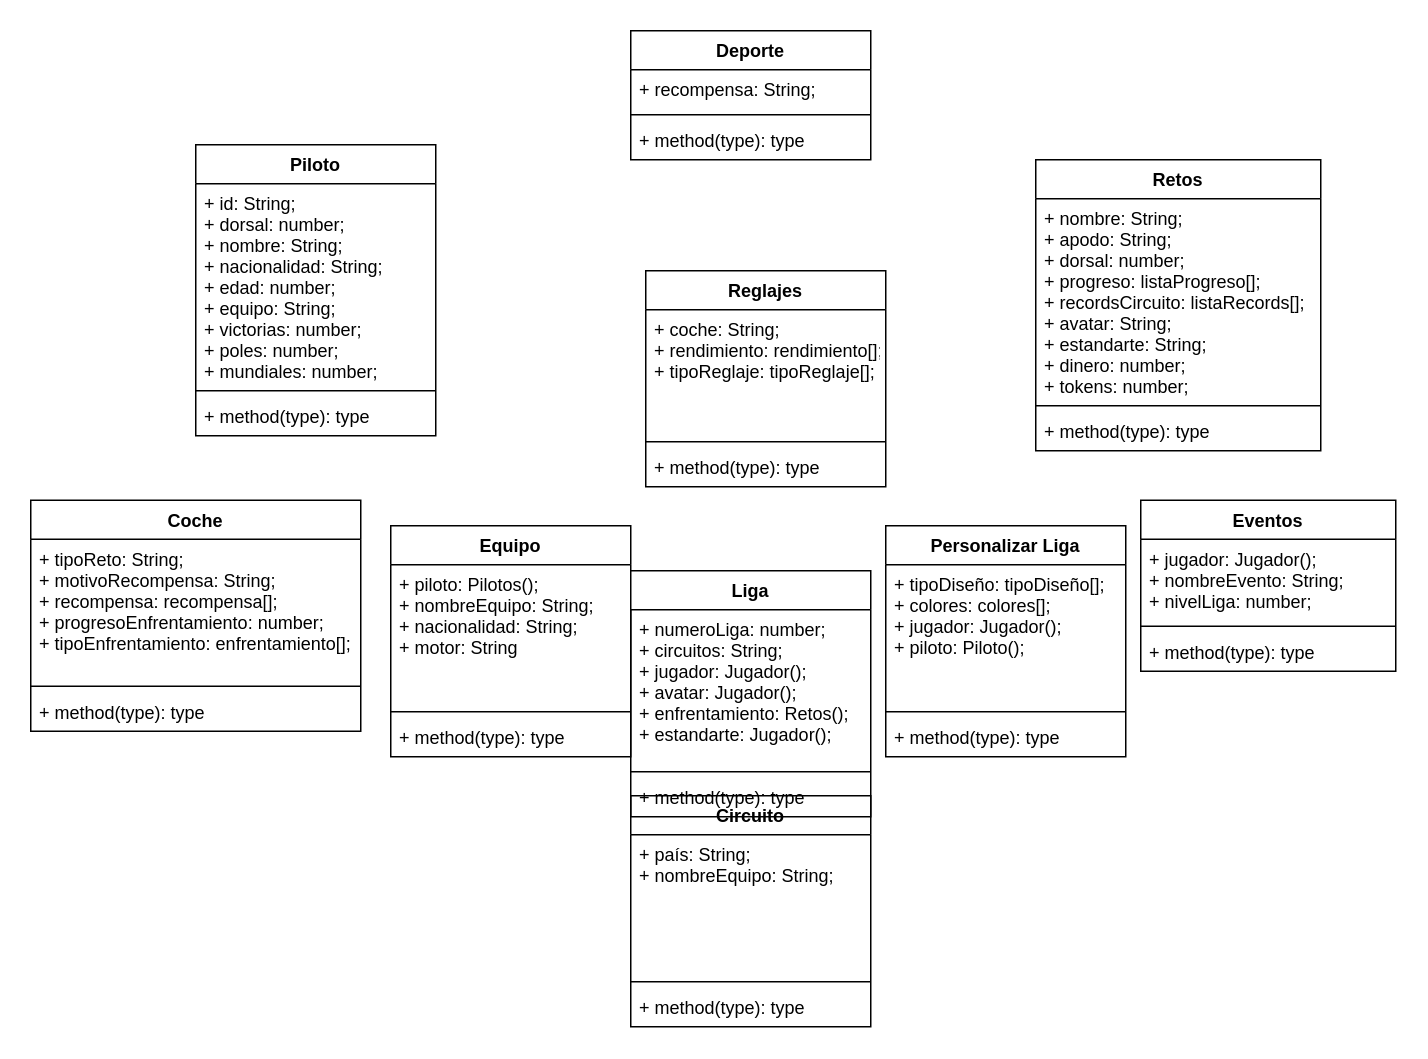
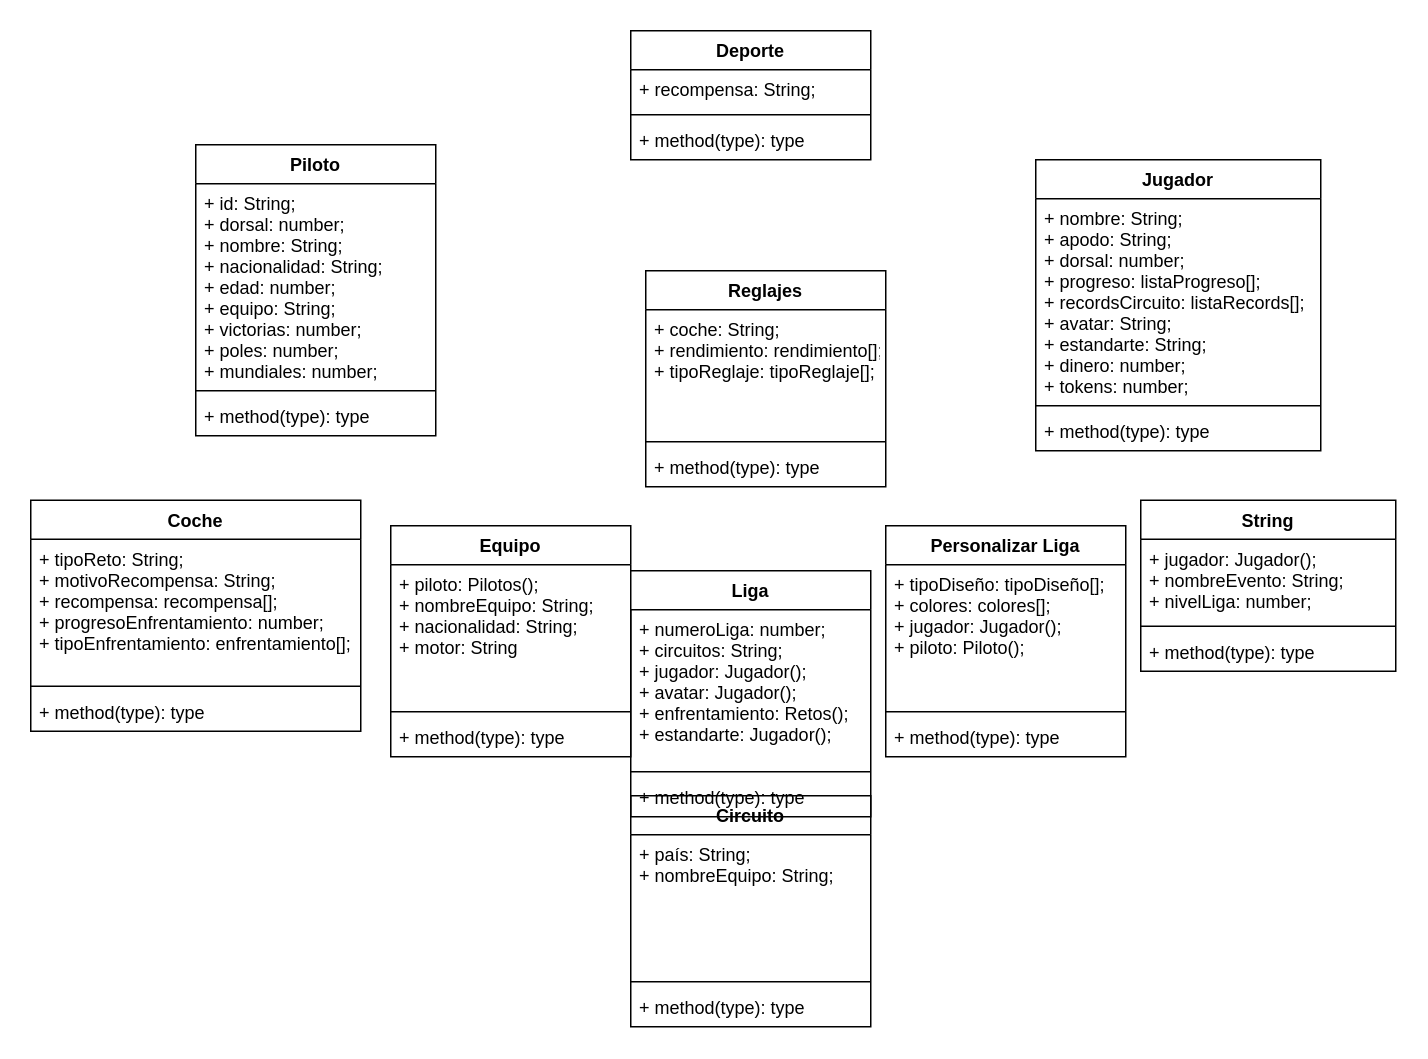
  <mxCell id="0" />
  <mxCell id="1" parent="0" />
  <mxCell id="2" value="Piloto" style="swimlane;fontStyle=1;align=center;verticalAlign=top;childLayout=stackLayout;horizontal=1;startSize=26;horizontalStack=0;resizeParent=1;resizeParentMax=0;resizeLast=0;collapsible=1;marginBottom=0;" parent="1" vertex="1"><mxGeometry x="130" y="96" width="160" height="194" as="geometry" /></mxCell>
  <mxCell id="3" value="+ id: String;&#10;+ dorsal: number;&#10;+ nombre: String;&#10;+ nacionalidad: String;&#10;+ edad: number;&#10;+ equipo: String; &#10;+ victorias: number;&#10;+ poles: number; &#10;+ mundiales: number;" style="text;strokeColor=none;fillColor=none;align=left;verticalAlign=top;spacingLeft=4;spacingRight=4;overflow=hidden;rotatable=0;points=[[0,0.5],[1,0.5]];portConstraint=eastwest;" parent="2" vertex="1"><mxGeometry y="26" width="160" height="134" as="geometry" /></mxCell>
  <mxCell id="4" value="" style="line;strokeWidth=1;fillColor=none;align=left;verticalAlign=middle;spacingTop=-1;spacingLeft=3;spacingRight=3;rotatable=0;labelPosition=right;points=[];portConstraint=eastwest;" parent="2" vertex="1"><mxGeometry y="160" width="160" height="8" as="geometry" /></mxCell>
  <mxCell id="5" value="+ method(type): type" style="text;strokeColor=none;fillColor=none;align=left;verticalAlign=top;spacingLeft=4;spacingRight=4;overflow=hidden;rotatable=0;points=[[0,0.5],[1,0.5]];portConstraint=eastwest;" parent="2" vertex="1"><mxGeometry y="168" width="160" height="26" as="geometry" /></mxCell>
  <mxCell id="6" value="Personalizar Liga" style="swimlane;fontStyle=1;align=center;verticalAlign=top;childLayout=stackLayout;horizontal=1;startSize=26;horizontalStack=0;resizeParent=1;resizeParentMax=0;resizeLast=0;collapsible=1;marginBottom=0;" parent="1" vertex="1"><mxGeometry x="590" y="350" width="160" height="154" as="geometry" /></mxCell>
  <mxCell id="7" value="+ tipoDiseño: tipoDiseño[];&#10;+ colores: colores[];&#10;+ jugador: Jugador();&#10;+ piloto: Piloto();" style="text;strokeColor=none;fillColor=none;align=left;verticalAlign=top;spacingLeft=4;spacingRight=4;overflow=hidden;rotatable=0;points=[[0,0.5],[1,0.5]];portConstraint=eastwest;" parent="6" vertex="1"><mxGeometry y="26" width="160" height="94" as="geometry" /></mxCell>
  <mxCell id="8" value="" style="line;strokeWidth=1;fillColor=none;align=left;verticalAlign=middle;spacingTop=-1;spacingLeft=3;spacingRight=3;rotatable=0;labelPosition=right;points=[];portConstraint=eastwest;" parent="6" vertex="1"><mxGeometry y="120" width="160" height="8" as="geometry" /></mxCell>
  <mxCell id="9" value="+ method(type): type" style="text;strokeColor=none;fillColor=none;align=left;verticalAlign=top;spacingLeft=4;spacingRight=4;overflow=hidden;rotatable=0;points=[[0,0.5],[1,0.5]];portConstraint=eastwest;" parent="6" vertex="1"><mxGeometry y="128" width="160" height="26" as="geometry" /></mxCell>
  <mxCell id="10" value="Equipo" style="swimlane;fontStyle=1;align=center;verticalAlign=top;childLayout=stackLayout;horizontal=1;startSize=26;horizontalStack=0;resizeParent=1;resizeParentMax=0;resizeLast=0;collapsible=1;marginBottom=0;" parent="1" vertex="1"><mxGeometry x="260" y="350" width="160" height="154" as="geometry" /></mxCell>
  <mxCell id="11" value="+ piloto: Pilotos();&#10;+ nombreEquipo: String;&#10;+ nacionalidad: String; &#10;+ motor: String" style="text;strokeColor=none;fillColor=none;align=left;verticalAlign=top;spacingLeft=4;spacingRight=4;overflow=hidden;rotatable=0;points=[[0,0.5],[1,0.5]];portConstraint=eastwest;" parent="10" vertex="1"><mxGeometry y="26" width="160" height="94" as="geometry" /></mxCell>
  <mxCell id="12" value="" style="line;strokeWidth=1;fillColor=none;align=left;verticalAlign=middle;spacingTop=-1;spacingLeft=3;spacingRight=3;rotatable=0;labelPosition=right;points=[];portConstraint=eastwest;" parent="10" vertex="1"><mxGeometry y="120" width="160" height="8" as="geometry" /></mxCell>
  <mxCell id="13" value="+ method(type): type" style="text;strokeColor=none;fillColor=none;align=left;verticalAlign=top;spacingLeft=4;spacingRight=4;overflow=hidden;rotatable=0;points=[[0,0.5],[1,0.5]];portConstraint=eastwest;" parent="10" vertex="1"><mxGeometry y="128" width="160" height="26" as="geometry" /></mxCell>
  <mxCell id="14" value="Deporte" style="swimlane;fontStyle=1;align=center;verticalAlign=top;childLayout=stackLayout;horizontal=1;startSize=26;horizontalStack=0;resizeParent=1;resizeParentMax=0;resizeLast=0;collapsible=1;marginBottom=0;" parent="1" vertex="1"><mxGeometry x="420" y="20" width="160" height="86" as="geometry" /></mxCell>
  <mxCell id="15" value="+ recompensa: String;" style="text;strokeColor=none;fillColor=none;align=left;verticalAlign=top;spacingLeft=4;spacingRight=4;overflow=hidden;rotatable=0;points=[[0,0.5],[1,0.5]];portConstraint=eastwest;" parent="14" vertex="1"><mxGeometry y="26" width="160" height="26" as="geometry" /></mxCell>
  <mxCell id="16" value="" style="line;strokeWidth=1;fillColor=none;align=left;verticalAlign=middle;spacingTop=-1;spacingLeft=3;spacingRight=3;rotatable=0;labelPosition=right;points=[];portConstraint=eastwest;" parent="14" vertex="1"><mxGeometry y="52" width="160" height="8" as="geometry" /></mxCell>
  <mxCell id="17" value="+ method(type): type" style="text;strokeColor=none;fillColor=none;align=left;verticalAlign=top;spacingLeft=4;spacingRight=4;overflow=hidden;rotatable=0;points=[[0,0.5],[1,0.5]];portConstraint=eastwest;" parent="14" vertex="1"><mxGeometry y="60" width="160" height="26" as="geometry" /></mxCell>
  <mxCell id="18" value="Circuito" style="swimlane;fontStyle=1;align=center;verticalAlign=top;childLayout=stackLayout;horizontal=1;startSize=26;horizontalStack=0;resizeParent=1;resizeParentMax=0;resizeLast=0;collapsible=1;marginBottom=0;" parent="1" vertex="1"><mxGeometry x="420" y="530" width="160" height="154" as="geometry" /></mxCell>
  <mxCell id="19" value="+ país: String;&#10;+ nombreEquipo: String;&#10;" style="text;strokeColor=none;fillColor=none;align=left;verticalAlign=top;spacingLeft=4;spacingRight=4;overflow=hidden;rotatable=0;points=[[0,0.5],[1,0.5]];portConstraint=eastwest;" parent="18" vertex="1"><mxGeometry y="26" width="160" height="94" as="geometry" /></mxCell>
  <mxCell id="20" value="" style="line;strokeWidth=1;fillColor=none;align=left;verticalAlign=middle;spacingTop=-1;spacingLeft=3;spacingRight=3;rotatable=0;labelPosition=right;points=[];portConstraint=eastwest;" parent="18" vertex="1"><mxGeometry y="120" width="160" height="8" as="geometry" /></mxCell>
  <mxCell id="21" value="+ method(type): type" style="text;strokeColor=none;fillColor=none;align=left;verticalAlign=top;spacingLeft=4;spacingRight=4;overflow=hidden;rotatable=0;points=[[0,0.5],[1,0.5]];portConstraint=eastwest;" parent="18" vertex="1"><mxGeometry y="128" width="160" height="26" as="geometry" /></mxCell>
- <mxCell id="22" value="Retos" style="swimlane;fontStyle=1;align=center;verticalAlign=top;childLayout=stackLayout;horizontal=1;startSize=26;horizontalStack=0;resizeParent=1;resizeParentMax=0;resizeLast=0;collapsible=1;marginBottom=0;" vertex="1" parent="1"><mxGeometry x="690" y="106" width="190" height="194" as="geometry" /></mxCell>
+ <mxCell id="22" value="Jugador" style="swimlane;fontStyle=1;align=center;verticalAlign=top;childLayout=stackLayout;horizontal=1;startSize=26;horizontalStack=0;resizeParent=1;resizeParentMax=0;resizeLast=0;collapsible=1;marginBottom=0;" vertex="1" parent="1"><mxGeometry x="690" y="106" width="190" height="194" as="geometry" /></mxCell>
  <mxCell id="23" value="+ nombre: String; &#10;+ apodo: String;&#10;+ dorsal: number;&#10;+ progreso: listaProgreso[];&#10;+ recordsCircuito: listaRecords[];&#10;+ avatar: String;&#10;+ estandarte: String;&#10;+ dinero: number;&#10;+ tokens: number;" style="text;strokeColor=none;fillColor=none;align=left;verticalAlign=top;spacingLeft=4;spacingRight=4;overflow=hidden;rotatable=0;points=[[0,0.5],[1,0.5]];portConstraint=eastwest;" vertex="1" parent="22"><mxGeometry y="26" width="190" height="134" as="geometry" /></mxCell>
  <mxCell id="24" value="" style="line;strokeWidth=1;fillColor=none;align=left;verticalAlign=middle;spacingTop=-1;spacingLeft=3;spacingRight=3;rotatable=0;labelPosition=right;points=[];portConstraint=eastwest;" vertex="1" parent="22"><mxGeometry y="160" width="190" height="8" as="geometry" /></mxCell>
  <mxCell id="25" value="+ method(type): type" style="text;strokeColor=none;fillColor=none;align=left;verticalAlign=top;spacingLeft=4;spacingRight=4;overflow=hidden;rotatable=0;points=[[0,0.5],[1,0.5]];portConstraint=eastwest;" vertex="1" parent="22"><mxGeometry y="168" width="190" height="26" as="geometry" /></mxCell>
- <mxCell id="26" value="Eventos" style="swimlane;fontStyle=1;align=center;verticalAlign=top;childLayout=stackLayout;horizontal=1;startSize=26;horizontalStack=0;resizeParent=1;resizeParentMax=0;resizeLast=0;collapsible=1;marginBottom=0;" vertex="1" parent="1"><mxGeometry x="760" y="333" width="170" height="114" as="geometry" /></mxCell>
+ <mxCell id="26" value="String" style="swimlane;fontStyle=1;align=center;verticalAlign=top;childLayout=stackLayout;horizontal=1;startSize=26;horizontalStack=0;resizeParent=1;resizeParentMax=0;resizeLast=0;collapsible=1;marginBottom=0;" vertex="1" parent="1"><mxGeometry x="760" y="333" width="170" height="114" as="geometry" /></mxCell>
  <mxCell id="27" value="+ jugador: Jugador();&#10;+ nombreEvento: String;&#10;+ nivelLiga: number; " style="text;strokeColor=none;fillColor=none;align=left;verticalAlign=top;spacingLeft=4;spacingRight=4;overflow=hidden;rotatable=0;points=[[0,0.5],[1,0.5]];portConstraint=eastwest;" vertex="1" parent="26"><mxGeometry y="26" width="170" height="54" as="geometry" /></mxCell>
  <mxCell id="28" value="" style="line;strokeWidth=1;fillColor=none;align=left;verticalAlign=middle;spacingTop=-1;spacingLeft=3;spacingRight=3;rotatable=0;labelPosition=right;points=[];portConstraint=eastwest;" vertex="1" parent="26"><mxGeometry y="80" width="170" height="8" as="geometry" /></mxCell>
  <mxCell id="29" value="+ method(type): type" style="text;strokeColor=none;fillColor=none;align=left;verticalAlign=top;spacingLeft=4;spacingRight=4;overflow=hidden;rotatable=0;points=[[0,0.5],[1,0.5]];portConstraint=eastwest;" vertex="1" parent="26"><mxGeometry y="88" width="170" height="26" as="geometry" /></mxCell>
  <mxCell id="30" value="Coche" style="swimlane;fontStyle=1;align=center;verticalAlign=top;childLayout=stackLayout;horizontal=1;startSize=26;horizontalStack=0;resizeParent=1;resizeParentMax=0;resizeLast=0;collapsible=1;marginBottom=0;" vertex="1" parent="1"><mxGeometry x="20" y="333" width="220" height="154" as="geometry" /></mxCell>
  <mxCell id="31" value="+ tipoReto: String;&#10;+ motivoRecompensa: String;&#10;+ recompensa: recompensa[];&#10;+ progresoEnfrentamiento: number;&#10;+ tipoEnfrentamiento: enfrentamiento[];" style="text;strokeColor=none;fillColor=none;align=left;verticalAlign=top;spacingLeft=4;spacingRight=4;overflow=hidden;rotatable=0;points=[[0,0.5],[1,0.5]];portConstraint=eastwest;" vertex="1" parent="30"><mxGeometry y="26" width="220" height="94" as="geometry" /></mxCell>
  <mxCell id="32" value="" style="line;strokeWidth=1;fillColor=none;align=left;verticalAlign=middle;spacingTop=-1;spacingLeft=3;spacingRight=3;rotatable=0;labelPosition=right;points=[];portConstraint=eastwest;" vertex="1" parent="30"><mxGeometry y="120" width="220" height="8" as="geometry" /></mxCell>
  <mxCell id="33" value="+ method(type): type" style="text;strokeColor=none;fillColor=none;align=left;verticalAlign=top;spacingLeft=4;spacingRight=4;overflow=hidden;rotatable=0;points=[[0,0.5],[1,0.5]];portConstraint=eastwest;" vertex="1" parent="30"><mxGeometry y="128" width="220" height="26" as="geometry" /></mxCell>
  <mxCell id="34" value="Liga" style="swimlane;fontStyle=1;align=center;verticalAlign=top;childLayout=stackLayout;horizontal=1;startSize=26;horizontalStack=0;resizeParent=1;resizeParentMax=0;resizeLast=0;collapsible=1;marginBottom=0;" vertex="1" parent="1"><mxGeometry x="420" y="380" width="160" height="164" as="geometry" /></mxCell>
  <mxCell id="35" value="+ numeroLiga: number;&#10;+ circuitos: String;&#10;+ jugador: Jugador();&#10;+ avatar: Jugador();&#10;+ enfrentamiento: Retos();&#10;+ estandarte: Jugador();" style="text;strokeColor=none;fillColor=none;align=left;verticalAlign=top;spacingLeft=4;spacingRight=4;overflow=hidden;rotatable=0;points=[[0,0.5],[1,0.5]];portConstraint=eastwest;" vertex="1" parent="34"><mxGeometry y="26" width="160" height="104" as="geometry" /></mxCell>
  <mxCell id="36" value="" style="line;strokeWidth=1;fillColor=none;align=left;verticalAlign=middle;spacingTop=-1;spacingLeft=3;spacingRight=3;rotatable=0;labelPosition=right;points=[];portConstraint=eastwest;" vertex="1" parent="34"><mxGeometry y="130" width="160" height="8" as="geometry" /></mxCell>
  <mxCell id="37" value="+ method(type): type" style="text;strokeColor=none;fillColor=none;align=left;verticalAlign=top;spacingLeft=4;spacingRight=4;overflow=hidden;rotatable=0;points=[[0,0.5],[1,0.5]];portConstraint=eastwest;" vertex="1" parent="34"><mxGeometry y="138" width="160" height="26" as="geometry" /></mxCell>
  <mxCell id="38" value="Reglajes" style="swimlane;fontStyle=1;align=center;verticalAlign=top;childLayout=stackLayout;horizontal=1;startSize=26;horizontalStack=0;resizeParent=1;resizeParentMax=0;resizeLast=0;collapsible=1;marginBottom=0;" vertex="1" parent="1"><mxGeometry x="430" y="180" width="160" height="144" as="geometry" /></mxCell>
  <mxCell id="39" value="+ coche: String;&#10;+ rendimiento: rendimiento[];&#10;+ tipoReglaje: tipoReglaje[];&#10;" style="text;strokeColor=none;fillColor=none;align=left;verticalAlign=top;spacingLeft=4;spacingRight=4;overflow=hidden;rotatable=0;points=[[0,0.5],[1,0.5]];portConstraint=eastwest;" vertex="1" parent="38"><mxGeometry y="26" width="160" height="84" as="geometry" /></mxCell>
  <mxCell id="40" value="" style="line;strokeWidth=1;fillColor=none;align=left;verticalAlign=middle;spacingTop=-1;spacingLeft=3;spacingRight=3;rotatable=0;labelPosition=right;points=[];portConstraint=eastwest;" vertex="1" parent="38"><mxGeometry y="110" width="160" height="8" as="geometry" /></mxCell>
  <mxCell id="41" value="+ method(type): type" style="text;strokeColor=none;fillColor=none;align=left;verticalAlign=top;spacingLeft=4;spacingRight=4;overflow=hidden;rotatable=0;points=[[0,0.5],[1,0.5]];portConstraint=eastwest;" vertex="1" parent="38"><mxGeometry y="118" width="160" height="26" as="geometry" /></mxCell>
